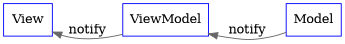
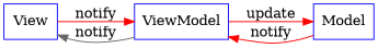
  digraph {
    rankdir=LR
    node [color=blue shape=box]
    edge [color=red]
    View
    ViewModel
    Model
+   View -> ViewModel [label=notify]
    ViewModel -> View [color=gray40 label=notify]
-   Model -> ViewModel [color=gray40 label=notify]
+   ViewModel -> Model [label=update]
+   Model -> ViewModel [label=notify]
  }
